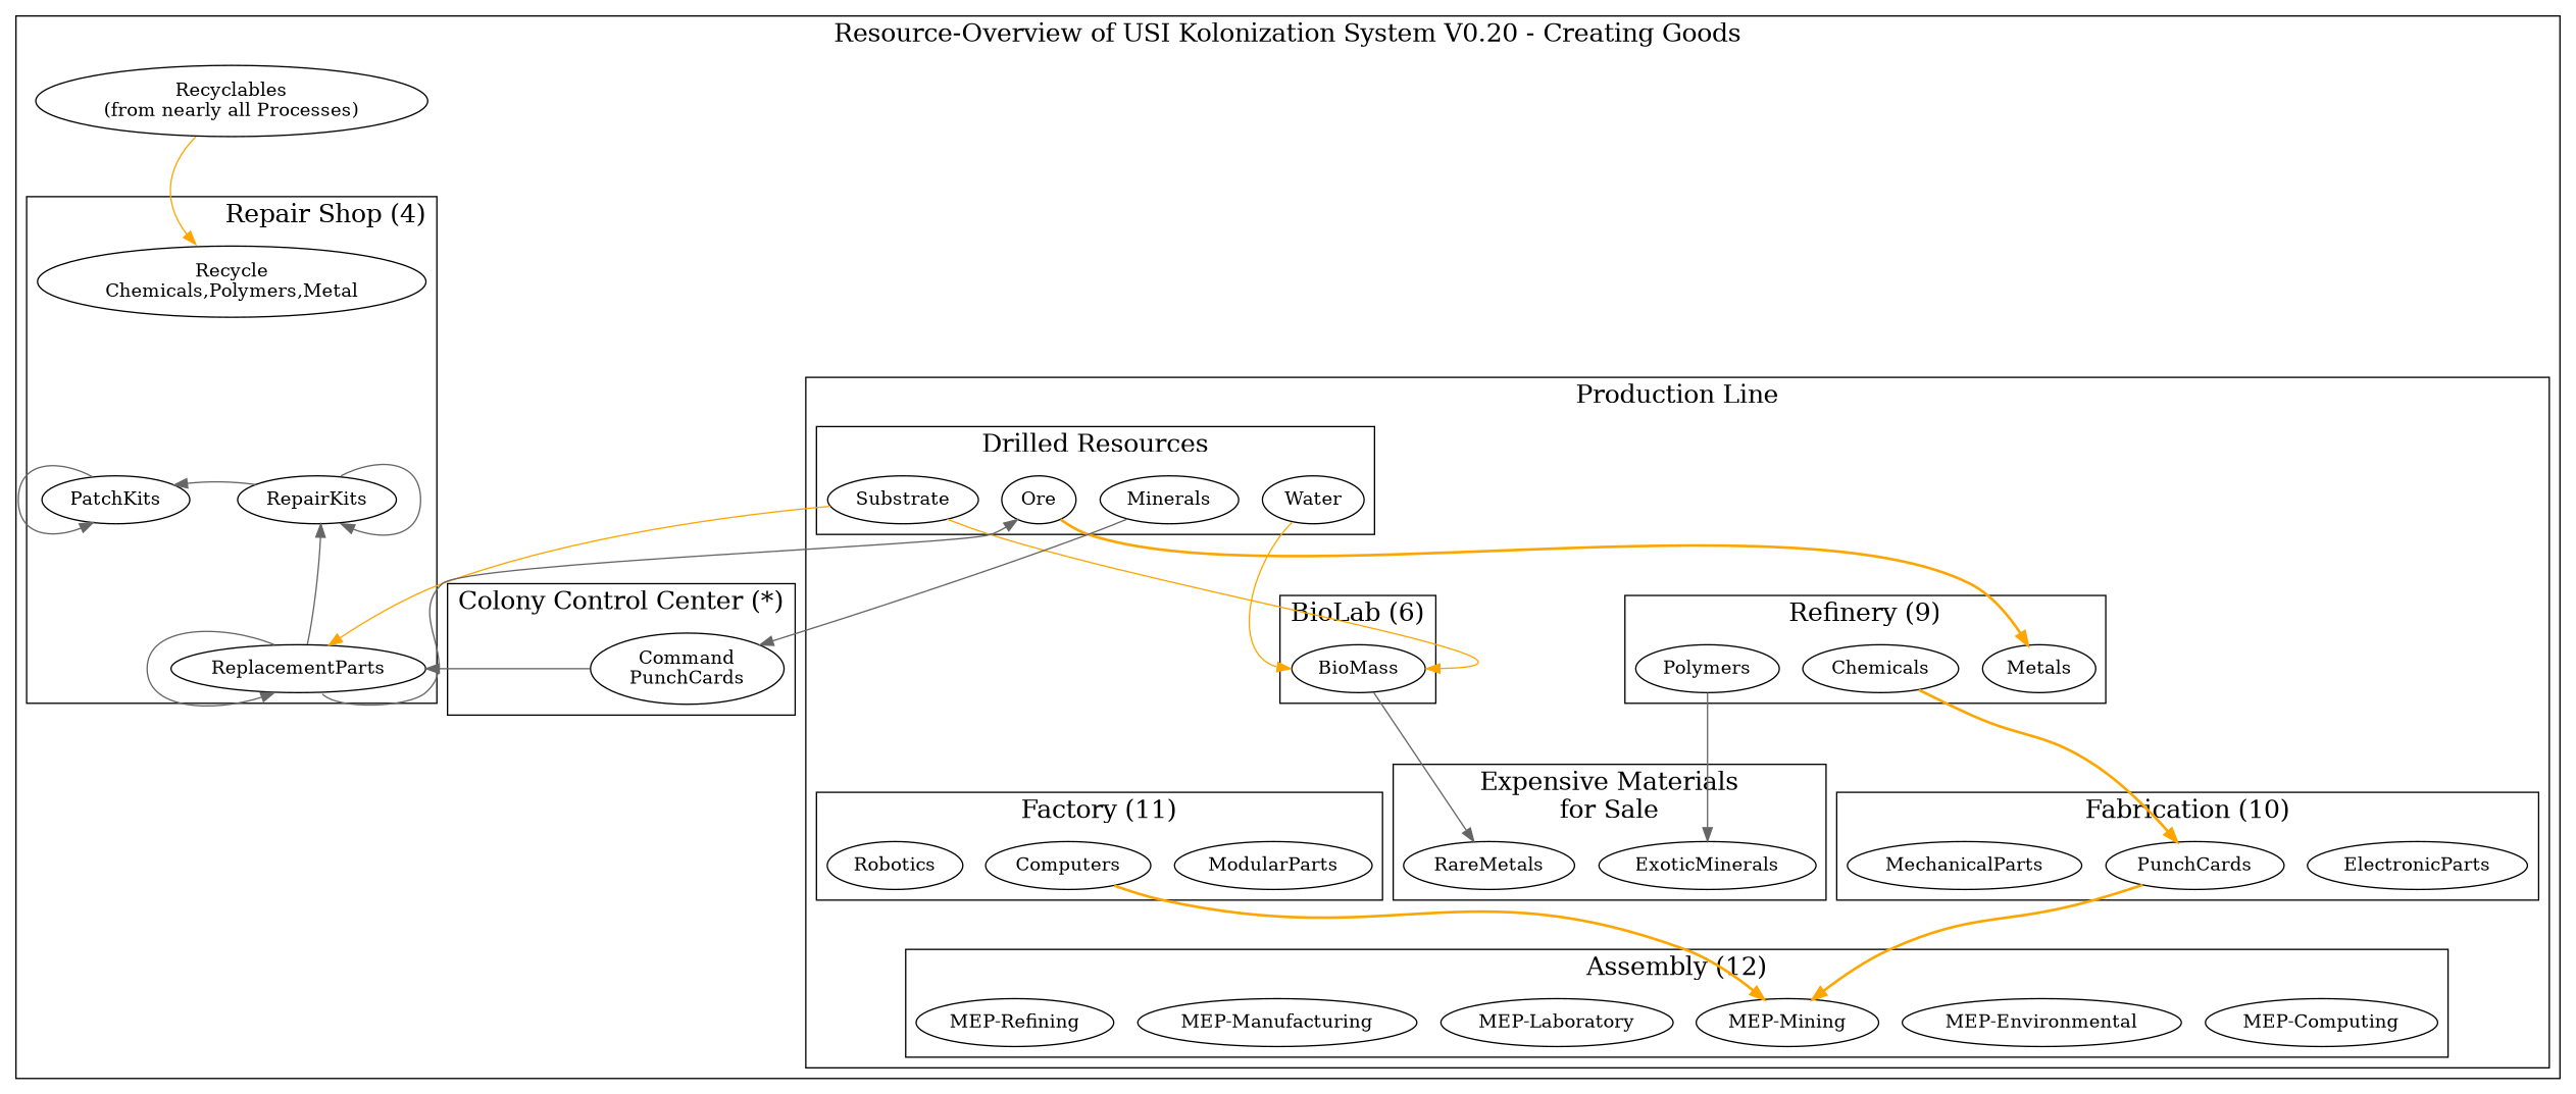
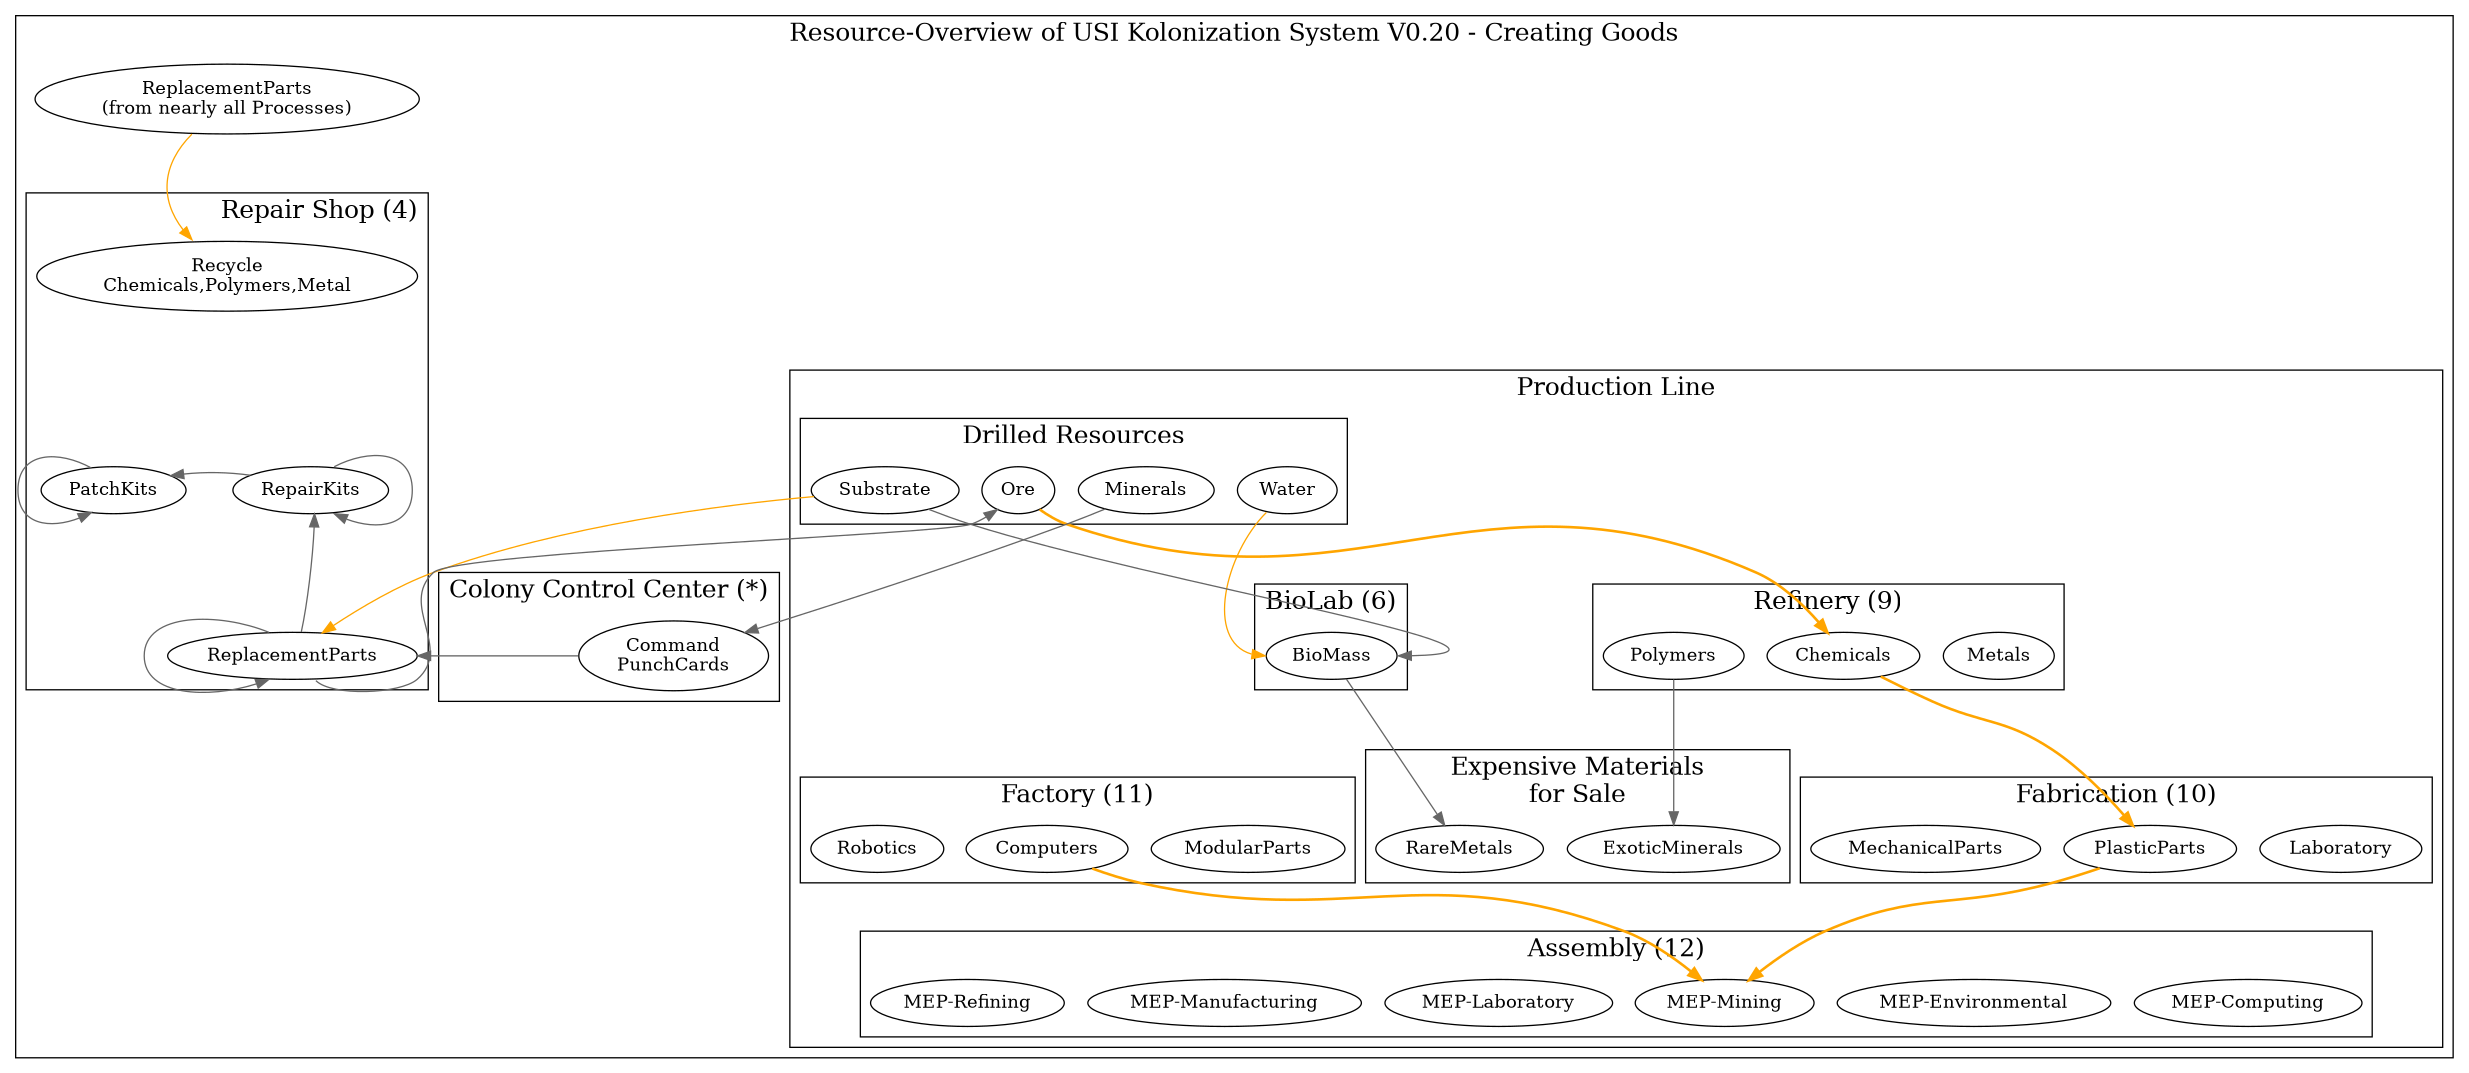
  digraph {
    compound=true
    edge [color="#666666" minlen=2]
    n1 [label="Command\nPunchCards"]
    n2 [label=BioMass]
    n3 [label=Water]
    n4 [label=Substrate]
    Ore
    Minerals
    Metals
    Polymers
    Chemicals
-   ElectronicParts
-   PlasticParts [label=PunchCards]
+   ElectronicParts [label=Laboratory]
+   PlasticParts
    MechanicalParts
    ModularParts
    Computers
    Robotics
    "MEP-Computing"
    "MEP-Environmental"
    "MEP-Mining"
    "MEP-Laboratory"
    "MEP-Manufacturing"
    "MEP-Refining"
    ExoticMinerals
    RareMetals
    PatchKits
    RepairKits
    ReplacementParts
    n27 [label="Recycle\nChemicals,Polymers,Metal"]
-   n28 [label="Recyclables\n(from nearly all Processes)"]
+   n28 [label="ReplacementParts\n(from nearly all Processes)"]
    subgraph cluster_1 {
      fontsize=19
      label="Resource-Overview of USI Kolonization System V0.20 - Creating Goods"
      n28
      subgraph cluster_2 {
        fontsize=19
        label="Colony Control Center (*)"
        n1
      }
      subgraph cluster_3 {
        fontsize=19
        label="Production Line"
        subgraph cluster_4 {
          fontsize=19
          label="BioLab (6)"
          n2
        }
        subgraph cluster_5 {
          fontsize=19
          label="Drilled Resources"
          n3
          n4
          Ore
          Minerals
        }
        subgraph cluster_6 {
          fontsize=19
          label="Refinery (9)"
          Metals
          Polymers
          Chemicals
        }
        subgraph cluster_7 {
          fontsize=19
          label="Fabrication (10)"
          ElectronicParts
          PlasticParts
          MechanicalParts
        }
        subgraph cluster_8 {
          fontsize=19
          label="Factory (11)"
          ModularParts
          Computers
          Robotics
        }
        subgraph cluster_9 {
          fontsize=19
          label="Assembly (12)"
          "MEP-Computing"
          "MEP-Environmental"
          "MEP-Mining"
          "MEP-Laboratory"
          "MEP-Manufacturing"
          "MEP-Refining"
        }
        subgraph cluster_10 {
          fontsize=19
          label="Expensive Materials\nfor Sale"
          ExoticMinerals
          RareMetals
        }
      }
      subgraph cluster_11 {
        fontsize=19
        label="Repair Shop (4)"
        labeljust=r
        ReplacementParts
        n27
        subgraph sub_12 {
          fontsize=19
          label="Repair Shop (4)"
          labeljust=r
          rank=same
          PatchKits
          RepairKits
        }
      }
    }
    n1 -> ReplacementParts [constraint=false]
    n2 -> RareMetals
    n3 -> n2 [color=orange headport=w tailport=sw]
-   n4 -> n2 [color=orange headport=e]
+   n4 -> n2 [headport=e]
    n4 -> ReplacementParts [color=orange]
-   Ore -> Metals [color=orange penwidth=2]
+   Ore -> Chemicals [color=orange penwidth=2]
    Minerals -> n1
    Polymers -> ExoticMinerals
    Chemicals -> PlasticParts [color=orange penwidth=2]
    PlasticParts -> "MEP-Mining" [color=orange penwidth=2]
    Computers -> "MEP-Mining" [color=orange penwidth=2]
    PatchKits -> PatchKits [headport=sw tailport=nw]
    PatchKits -> RepairKits [arrowhead=none minlen=1 style=invisible]
    RepairKits -> PatchKits
    RepairKits -> RepairKits [headport=se tailport=ne]
    RepairKits -> ReplacementParts [arrowhead=none style=invisible]
    ReplacementParts -> Ore [tailport=se]
    ReplacementParts -> RepairKits [constraint=false]
    ReplacementParts -> ReplacementParts [headport=sw tailport=nw]
    n27 -> PatchKits [arrowhead=none style=invisible]
    n28 -> n27 [color=orange headport=nw tailport=sw]
  }
